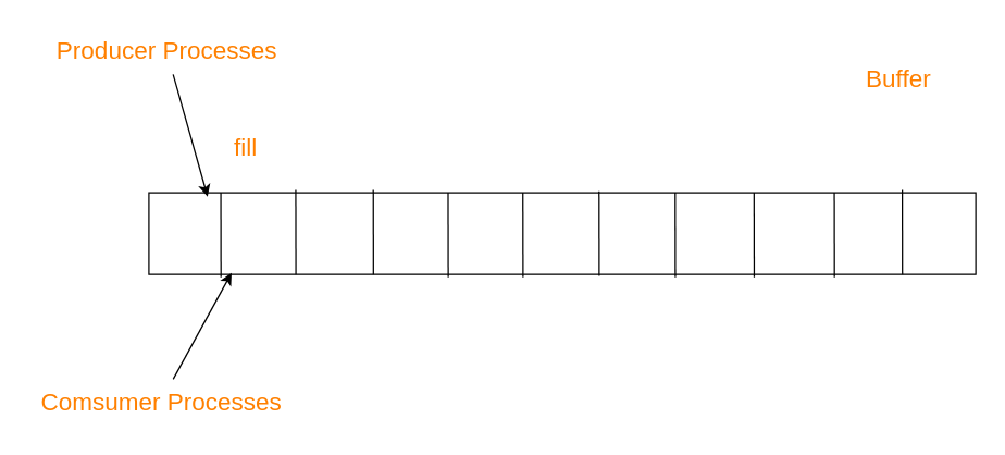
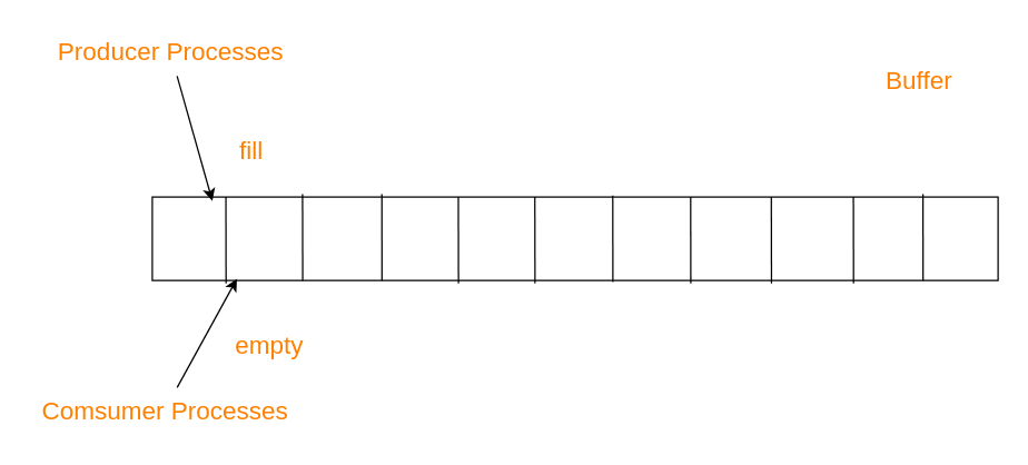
  <mxCell id="0" />
  <mxCell id="1" parent="0" />
  <mxCell id="2" value="" style="rounded=0;whiteSpace=wrap;html=1;" vertex="1" parent="1"><mxGeometry x="109" y="141" width="608" height="60" as="geometry" /></mxCell>
  <mxCell id="3" value="" style="endArrow=none;html=1;entryX=0.087;entryY=0;entryDx=0;entryDy=0;entryPerimeter=0;" edge="1" parent="1" target="2"><mxGeometry width="50" height="50" relative="1" as="geometry"><mxPoint x="162" y="203" as="sourcePoint" /><mxPoint x="156" y="141" as="targetPoint" /></mxGeometry></mxCell>
  <mxCell id="4" value="" style="endArrow=none;html=1;entryX=0.087;entryY=0;entryDx=0;entryDy=0;entryPerimeter=0;" edge="1" parent="1"><mxGeometry width="50" height="50" relative="1" as="geometry"><mxPoint x="217.1" y="201" as="sourcePoint" /><mxPoint x="216.996" y="139" as="targetPoint" /></mxGeometry></mxCell>
  <mxCell id="5" value="" style="endArrow=none;html=1;entryX=0.087;entryY=0;entryDx=0;entryDy=0;entryPerimeter=0;" edge="1" parent="1"><mxGeometry width="50" height="50" relative="1" as="geometry"><mxPoint x="274.1" y="201" as="sourcePoint" /><mxPoint x="273.996" y="139" as="targetPoint" /></mxGeometry></mxCell>
  <mxCell id="6" value="" style="endArrow=none;html=1;entryX=0.087;entryY=0;entryDx=0;entryDy=0;entryPerimeter=0;" edge="1" parent="1"><mxGeometry width="50" height="50" relative="1" as="geometry"><mxPoint x="329.1" y="203" as="sourcePoint" /><mxPoint x="328.996" y="141" as="targetPoint" /></mxGeometry></mxCell>
  <mxCell id="7" value="" style="endArrow=none;html=1;entryX=0.087;entryY=0;entryDx=0;entryDy=0;entryPerimeter=0;" edge="1" parent="1"><mxGeometry width="50" height="50" relative="1" as="geometry"><mxPoint x="384.1" y="203" as="sourcePoint" /><mxPoint x="383.996" y="141" as="targetPoint" /></mxGeometry></mxCell>
  <mxCell id="8" value="" style="endArrow=none;html=1;entryX=0.087;entryY=0;entryDx=0;entryDy=0;entryPerimeter=0;" edge="1" parent="1"><mxGeometry width="50" height="50" relative="1" as="geometry"><mxPoint x="440.1" y="202" as="sourcePoint" /><mxPoint x="439.996" y="140" as="targetPoint" /></mxGeometry></mxCell>
  <mxCell id="9" value="" style="endArrow=none;html=1;entryX=0.087;entryY=0;entryDx=0;entryDy=0;entryPerimeter=0;" edge="1" parent="1"><mxGeometry width="50" height="50" relative="1" as="geometry"><mxPoint x="496.1" y="203" as="sourcePoint" /><mxPoint x="495.996" y="141" as="targetPoint" /></mxGeometry></mxCell>
  <mxCell id="10" value="" style="endArrow=none;html=1;entryX=0.087;entryY=0;entryDx=0;entryDy=0;entryPerimeter=0;" edge="1" parent="1"><mxGeometry width="50" height="50" relative="1" as="geometry"><mxPoint x="554.1" y="203" as="sourcePoint" /><mxPoint x="553.996" y="141" as="targetPoint" /></mxGeometry></mxCell>
  <mxCell id="11" value="" style="endArrow=none;html=1;entryX=0.087;entryY=0;entryDx=0;entryDy=0;entryPerimeter=0;" edge="1" parent="1"><mxGeometry width="50" height="50" relative="1" as="geometry"><mxPoint x="613.1" y="203" as="sourcePoint" /><mxPoint x="612.996" y="141" as="targetPoint" /></mxGeometry></mxCell>
  <mxCell id="12" value="" style="endArrow=none;html=1;entryX=0.087;entryY=0;entryDx=0;entryDy=0;entryPerimeter=0;" edge="1" parent="1"><mxGeometry width="50" height="50" relative="1" as="geometry"><mxPoint x="663.1" y="201" as="sourcePoint" /><mxPoint x="662.996" y="139" as="targetPoint" /></mxGeometry></mxCell>
  <mxCell id="13" value="&lt;font color=&quot;#ff8000&quot; style=&quot;font-size: 18px;&quot;&gt;Buffer&lt;/font&gt;" style="text;html=1;align=center;verticalAlign=middle;resizable=0;points=[];autosize=1;strokeColor=none;fillColor=none;" vertex="1" parent="1"><mxGeometry x="627" y="41" width="66" height="34" as="geometry" /></mxCell>
  <mxCell id="14" style="edgeStyle=none;html=1;entryX=0.071;entryY=0.047;entryDx=0;entryDy=0;entryPerimeter=0;fontSize=18;fontColor=#FF8000;" edge="1" parent="1" source="15" target="2"><mxGeometry relative="1" as="geometry" /></mxCell>
  <mxCell id="15" value="Producer Processes" style="text;html=1;align=center;verticalAlign=middle;resizable=0;points=[];autosize=1;strokeColor=none;fillColor=none;fontSize=18;fontColor=#FF8000;" vertex="1" parent="1"><mxGeometry x="32" y="20" width="180" height="34" as="geometry" /></mxCell>
  <mxCell id="16" style="edgeStyle=none;html=1;entryX=0.1;entryY=0.98;entryDx=0;entryDy=0;entryPerimeter=0;fontSize=18;fontColor=#FF8000;" edge="1" parent="1" source="17" target="2"><mxGeometry relative="1" as="geometry" /></mxCell>
  <mxCell id="17" value="Comsumer Processes" style="text;html=1;align=center;verticalAlign=middle;resizable=0;points=[];autosize=1;strokeColor=none;fillColor=none;fontSize=18;fontColor=#FF8000;" vertex="1" parent="1"><mxGeometry x="20" y="278" width="195" height="34" as="geometry" /></mxCell>
  <mxCell id="18" value="fill" style="text;html=1;align=center;verticalAlign=middle;resizable=0;points=[];autosize=1;strokeColor=none;fillColor=none;fontSize=18;fontColor=#FF8000;" vertex="1" parent="1"><mxGeometry x="162" y="91" width="35" height="34" as="geometry" /></mxCell>
+ <mxCell id="19" value="empty" style="text;html=1;align=center;verticalAlign=middle;resizable=0;points=[];autosize=1;strokeColor=none;fillColor=none;fontSize=18;fontColor=#FF8000;" vertex="1" parent="1"><mxGeometry x="159" y="231" width="67" height="34" as="geometry" /></mxCell>
